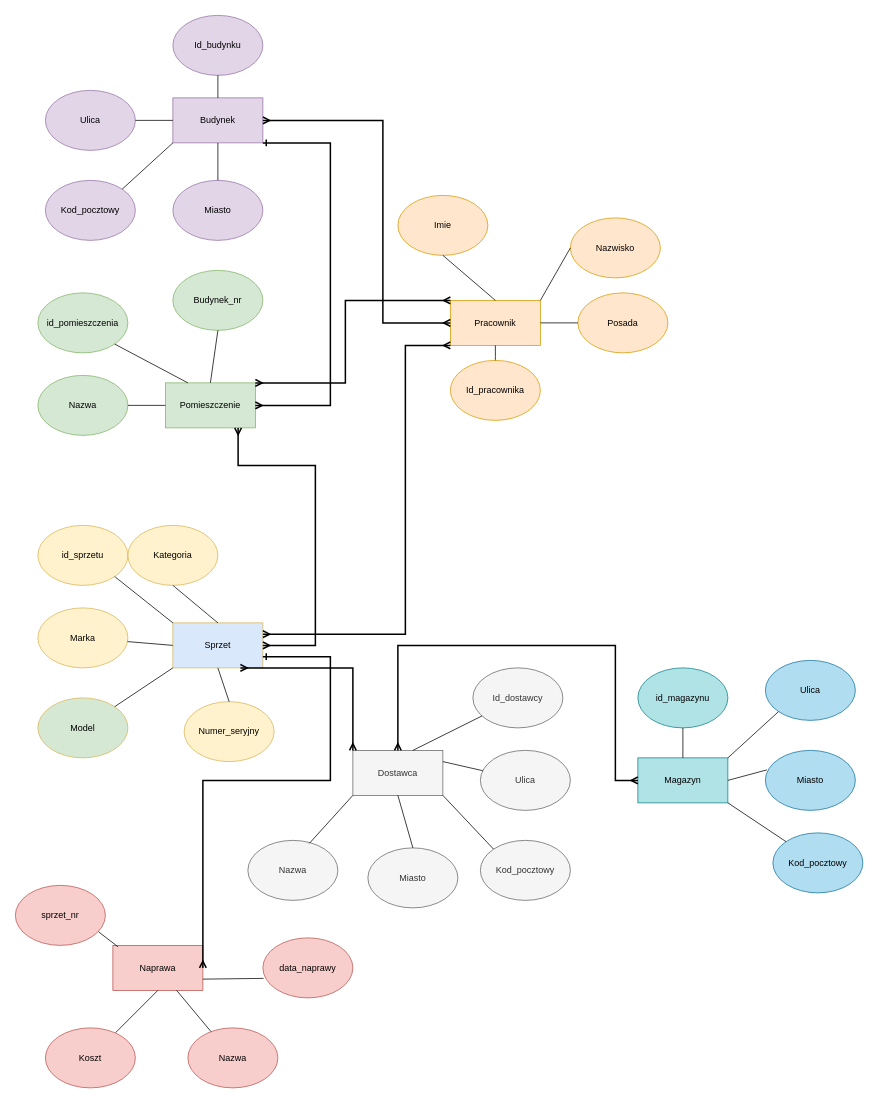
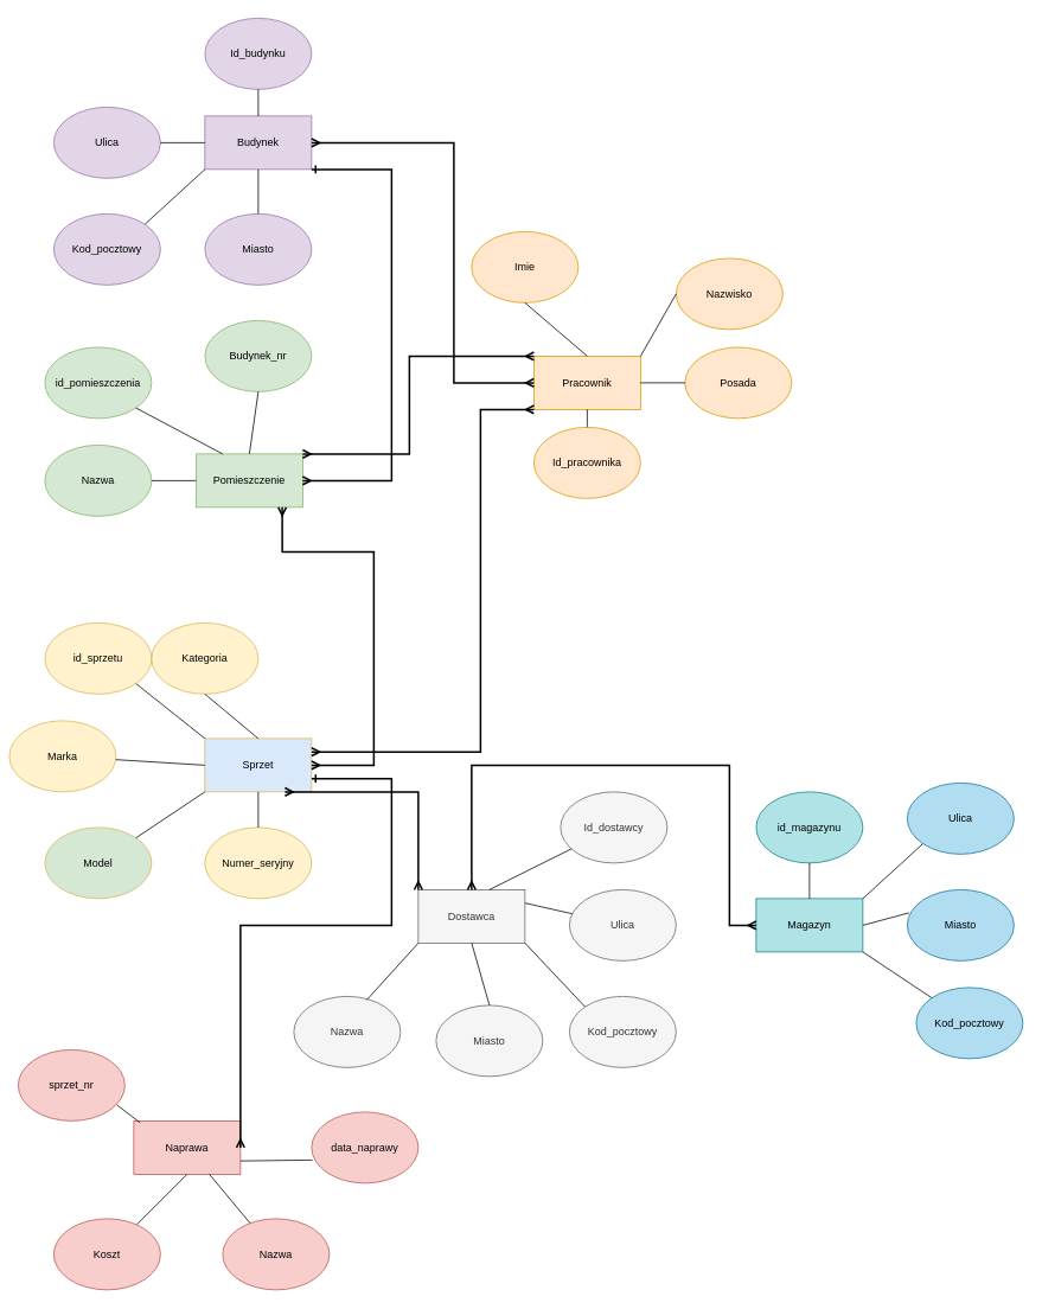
  <mxCell id="0" />
  <mxCell id="1" parent="0" />
  <mxCell id="2" value="Budynek" style="rounded=0;whiteSpace=wrap;html=1;fillColor=#e1d5e7;strokeColor=#9673a6;" parent="1" vertex="1"><mxGeometry x="230" y="130" width="120" height="60" as="geometry" /></mxCell>
  <mxCell id="3" value="Sprzet" style="rounded=0;whiteSpace=wrap;html=1;fillColor=#dae8fc;strokeColor=#d6b656;" parent="1" vertex="1"><mxGeometry x="230" y="830" width="120" height="60" as="geometry" /></mxCell>
  <mxCell id="4" value="Pomieszczenie" style="rounded=0;whiteSpace=wrap;html=1;fillColor=#d5e8d4;strokeColor=#82b366;" parent="1" vertex="1"><mxGeometry x="220" y="510" width="120" height="60" as="geometry" /></mxCell>
  <mxCell id="5" value="Ulica" style="ellipse;whiteSpace=wrap;html=1;fillColor=#e1d5e7;strokeColor=#9673a6;" parent="1" vertex="1"><mxGeometry x="60" y="120" width="120" height="80" as="geometry" /></mxCell>
  <mxCell id="6" value="Kod_pocztowy" style="ellipse;whiteSpace=wrap;html=1;fillColor=#e1d5e7;strokeColor=#9673a6;" parent="1" vertex="1"><mxGeometry x="60" y="240" width="120" height="80" as="geometry" /></mxCell>
  <mxCell id="7" value="Miasto" style="ellipse;whiteSpace=wrap;html=1;fillColor=#e1d5e7;strokeColor=#9673a6;" parent="1" vertex="1"><mxGeometry x="230" y="240" width="120" height="80" as="geometry" /></mxCell>
  <mxCell id="8" value="Nazwa" style="ellipse;whiteSpace=wrap;html=1;fillColor=#d5e8d4;strokeColor=#82b366;" parent="1" vertex="1"><mxGeometry x="50" y="500" width="120" height="80" as="geometry" /></mxCell>
- <mxCell id="9" value="Marka" style="ellipse;whiteSpace=wrap;html=1;fillColor=#fff2cc;strokeColor=#d6b656;" parent="1" vertex="1"><mxGeometry x="50" y="810" width="120" height="80" as="geometry" /></mxCell>
+ <mxCell id="9" value="Marka" style="ellipse;whiteSpace=wrap;html=1;fillColor=#fff2cc;strokeColor=#d6b656;" parent="1" vertex="1"><mxGeometry x="10" y="810" width="120" height="80" as="geometry" /></mxCell>
  <mxCell id="10" value="Pracownik" style="rounded=0;whiteSpace=wrap;html=1;fillColor=#ffe6cc;strokeColor=#d79b00;" parent="1" vertex="1"><mxGeometry x="600" y="400" width="120" height="60" as="geometry" /></mxCell>
  <mxCell id="11" value="Imie" style="ellipse;whiteSpace=wrap;html=1;fillColor=#ffe6cc;strokeColor=#d79b00;" parent="1" vertex="1"><mxGeometry x="530" y="260" width="120" height="80" as="geometry" /></mxCell>
  <mxCell id="12" value="Nazwisko" style="ellipse;whiteSpace=wrap;html=1;fillColor=#ffe6cc;strokeColor=#d79b00;" parent="1" vertex="1"><mxGeometry x="760" y="290" width="120" height="80" as="geometry" /></mxCell>
  <mxCell id="13" value="Posada" style="ellipse;whiteSpace=wrap;html=1;fillColor=#ffe6cc;strokeColor=#d79b00;" parent="1" vertex="1"><mxGeometry x="770" y="390" width="120" height="80" as="geometry" /></mxCell>
  <mxCell id="14" value="Id_budynku" style="ellipse;whiteSpace=wrap;html=1;fillColor=#e1d5e7;strokeColor=#9673a6;" parent="1" vertex="1"><mxGeometry x="230" y="20" width="120" height="80" as="geometry" /></mxCell>
- <mxCell id="15" value="Numer_seryjny" style="ellipse;whiteSpace=wrap;html=1;fillColor=#fff2cc;strokeColor=#d6b656;" parent="1" vertex="1"><mxGeometry x="245" y="935" width="120" height="80" as="geometry" /></mxCell>
+ <mxCell id="15" value="Numer_seryjny" style="ellipse;whiteSpace=wrap;html=1;fillColor=#fff2cc;strokeColor=#d6b656;" parent="1" vertex="1"><mxGeometry x="230" y="930" width="120" height="80" as="geometry" /></mxCell>
  <mxCell id="16" value="" style="endArrow=none;html=1;rounded=0;exitX=0.5;exitY=0;exitDx=0;exitDy=0;entryX=0.5;entryY=1;entryDx=0;entryDy=0;" parent="1" source="10" target="11" edge="1"><mxGeometry width="50" height="50" relative="1" as="geometry"><mxPoint x="620" y="510" as="sourcePoint" /><mxPoint x="670" y="460" as="targetPoint" /></mxGeometry></mxCell>
  <mxCell id="17" value="" style="endArrow=none;html=1;rounded=0;entryX=0;entryY=0.5;entryDx=0;entryDy=0;exitX=1;exitY=0;exitDx=0;exitDy=0;" parent="1" source="10" target="12" edge="1"><mxGeometry width="50" height="50" relative="1" as="geometry"><mxPoint x="710" y="400" as="sourcePoint" /><mxPoint x="760" y="350" as="targetPoint" /></mxGeometry></mxCell>
  <mxCell id="18" value="" style="endArrow=none;html=1;rounded=0;exitX=1;exitY=0.5;exitDx=0;exitDy=0;" parent="1" source="10" target="13" edge="1"><mxGeometry width="50" height="50" relative="1" as="geometry"><mxPoint x="730" y="530" as="sourcePoint" /><mxPoint x="780" y="480" as="targetPoint" /></mxGeometry></mxCell>
  <mxCell id="19" value="" style="endArrow=none;html=1;rounded=0;entryX=0;entryY=0.5;entryDx=0;entryDy=0;" parent="1" source="9" target="3" edge="1"><mxGeometry width="50" height="50" relative="1" as="geometry"><mxPoint x="200" y="850" as="sourcePoint" /><mxPoint x="250" y="800" as="targetPoint" /></mxGeometry></mxCell>
  <mxCell id="20" value="" style="endArrow=none;html=1;rounded=0;exitX=0.5;exitY=0;exitDx=0;exitDy=0;entryX=0.5;entryY=1;entryDx=0;entryDy=0;" parent="1" source="15" target="3" edge="1"><mxGeometry width="50" height="50" relative="1" as="geometry"><mxPoint x="380" y="960" as="sourcePoint" /><mxPoint x="430" y="910" as="targetPoint" /></mxGeometry></mxCell>
  <mxCell id="21" value="" style="endArrow=none;html=1;rounded=0;exitX=1;exitY=0.5;exitDx=0;exitDy=0;entryX=0;entryY=0.5;entryDx=0;entryDy=0;" parent="1" source="8" target="4" edge="1"><mxGeometry width="50" height="50" relative="1" as="geometry"><mxPoint x="190" y="540" as="sourcePoint" /><mxPoint x="220" y="410" as="targetPoint" /></mxGeometry></mxCell>
  <mxCell id="22" value="" style="endArrow=none;html=1;rounded=0;exitX=0.5;exitY=1;exitDx=0;exitDy=0;" parent="1" source="14" target="2" edge="1"><mxGeometry width="50" height="50" relative="1" as="geometry"><mxPoint x="430" y="140" as="sourcePoint" /><mxPoint x="480" y="90" as="targetPoint" /></mxGeometry></mxCell>
  <mxCell id="23" value="" style="endArrow=none;html=1;rounded=0;exitX=0.5;exitY=0;exitDx=0;exitDy=0;" parent="1" source="7" target="2" edge="1"><mxGeometry width="50" height="50" relative="1" as="geometry"><mxPoint x="410" y="270" as="sourcePoint" /><mxPoint x="460" y="220" as="targetPoint" /></mxGeometry></mxCell>
  <mxCell id="24" value="" style="endArrow=none;html=1;rounded=0;exitX=1;exitY=0;exitDx=0;exitDy=0;entryX=0;entryY=1;entryDx=0;entryDy=0;strokeWidth=1;" parent="1" source="6" target="2" edge="1"><mxGeometry width="50" height="50" relative="1" as="geometry"><mxPoint x="450" y="210" as="sourcePoint" /><mxPoint x="500" y="160" as="targetPoint" /></mxGeometry></mxCell>
  <mxCell id="25" value="" style="endArrow=none;html=1;rounded=0;exitX=1;exitY=0.5;exitDx=0;exitDy=0;strokeWidth=1;" parent="1" source="5" target="2" edge="1"><mxGeometry width="50" height="50" relative="1" as="geometry"><mxPoint x="150" y="90" as="sourcePoint" /><mxPoint x="200" y="40" as="targetPoint" /></mxGeometry></mxCell>
  <mxCell id="26" value="" style="endArrow=ERmany;html=1;strokeWidth=2;rounded=0;startArrow=ERmany;startFill=0;endFill=0;exitX=1;exitY=0.5;exitDx=0;exitDy=0;entryX=0;entryY=0.5;entryDx=0;entryDy=0;" parent="1" source="2" target="10" edge="1"><mxGeometry width="50" height="50" relative="1" as="geometry"><mxPoint x="520" y="220" as="sourcePoint" /><mxPoint x="570" y="170" as="targetPoint" /><Array as="points"><mxPoint x="510" y="160" /><mxPoint x="510" y="430" /></Array></mxGeometry></mxCell>
  <mxCell id="27" value="" style="endArrow=ERone;html=1;rounded=0;startArrow=ERmany;startFill=0;entryX=1;entryY=1;entryDx=0;entryDy=0;endFill=0;strokeWidth=2;exitX=1;exitY=0.5;exitDx=0;exitDy=0;" parent="1" source="4" target="2" edge="1"><mxGeometry width="50" height="50" relative="1" as="geometry"><mxPoint x="390" y="550" as="sourcePoint" /><mxPoint x="360" y="190" as="targetPoint" /><Array as="points"><mxPoint x="440" y="540" /><mxPoint x="440" y="190" /></Array></mxGeometry></mxCell>
  <mxCell id="28" value="" style="endArrow=ERmany;html=1;rounded=0;exitX=1;exitY=0.5;exitDx=0;exitDy=0;entryX=0.808;entryY=1;entryDx=0;entryDy=0;entryPerimeter=0;strokeWidth=2;startArrow=ERmany;startFill=0;endFill=0;" parent="1" source="3" target="4" edge="1"><mxGeometry width="50" height="50" relative="1" as="geometry"><mxPoint x="380" y="830" as="sourcePoint" /><mxPoint x="420" y="580" as="targetPoint" /><Array as="points"><mxPoint x="420" y="860" /><mxPoint x="420" y="620" /><mxPoint x="317" y="620" /></Array></mxGeometry></mxCell>
  <mxCell id="29" value="Model" style="ellipse;whiteSpace=wrap;html=1;fillColor=#d5e8d4;strokeColor=#d6b656;" parent="1" vertex="1"><mxGeometry x="50" y="930" width="120" height="80" as="geometry" /></mxCell>
  <mxCell id="30" value="" style="endArrow=none;html=1;rounded=0;entryX=0;entryY=1;entryDx=0;entryDy=0;exitX=1;exitY=0;exitDx=0;exitDy=0;" parent="1" source="29" target="3" edge="1"><mxGeometry width="50" height="50" relative="1" as="geometry"><mxPoint x="190" y="950" as="sourcePoint" /><mxPoint x="240" y="900" as="targetPoint" /></mxGeometry></mxCell>
  <mxCell id="31" value="Dostawca" style="rounded=0;whiteSpace=wrap;html=1;fillColor=#f5f5f5;fontColor=#333333;strokeColor=#666666;" parent="1" vertex="1"><mxGeometry x="470" y="1000" width="120" height="60" as="geometry" /></mxCell>
  <mxCell id="32" value="Nazwa" style="ellipse;whiteSpace=wrap;html=1;fillColor=#f5f5f5;fontColor=#333333;strokeColor=#666666;" parent="1" vertex="1"><mxGeometry x="330" y="1120" width="120" height="80" as="geometry" /></mxCell>
  <mxCell id="33" value="Miasto" style="ellipse;whiteSpace=wrap;html=1;fillColor=#f5f5f5;fontColor=#333333;strokeColor=#666666;" parent="1" vertex="1"><mxGeometry x="490" y="1130" width="120" height="80" as="geometry" /></mxCell>
  <mxCell id="34" value="Ulica" style="ellipse;whiteSpace=wrap;html=1;fillColor=#f5f5f5;fontColor=#333333;strokeColor=#666666;" parent="1" vertex="1"><mxGeometry x="640" y="1000" width="120" height="80" as="geometry" /></mxCell>
  <mxCell id="35" value="Kod_pocztowy" style="ellipse;whiteSpace=wrap;html=1;fillColor=#f5f5f5;fontColor=#333333;strokeColor=#666666;" parent="1" vertex="1"><mxGeometry x="640" y="1120" width="120" height="80" as="geometry" /></mxCell>
  <mxCell id="36" value="Id_dostawcy" style="ellipse;whiteSpace=wrap;html=1;fillColor=#f5f5f5;fontColor=#333333;strokeColor=#666666;" parent="1" vertex="1"><mxGeometry x="630" y="890" width="120" height="80" as="geometry" /></mxCell>
  <mxCell id="37" value="id_pomieszczenia" style="ellipse;whiteSpace=wrap;html=1;fillColor=#d5e8d4;strokeColor=#82b366;" parent="1" vertex="1"><mxGeometry x="50" y="390" width="120" height="80" as="geometry" /></mxCell>
  <mxCell id="38" value="" style="endArrow=none;html=1;rounded=0;exitX=1;exitY=1;exitDx=0;exitDy=0;entryX=0.25;entryY=0;entryDx=0;entryDy=0;" parent="1" source="37" target="4" edge="1"><mxGeometry width="50" height="50" relative="1" as="geometry"><mxPoint x="220" y="430" as="sourcePoint" /><mxPoint x="270" y="380" as="targetPoint" /></mxGeometry></mxCell>
  <mxCell id="39" value="" style="endArrow=none;html=1;rounded=0;exitX=0.683;exitY=0.05;exitDx=0;exitDy=0;exitPerimeter=0;entryX=0;entryY=1;entryDx=0;entryDy=0;" parent="1" source="32" target="31" edge="1"><mxGeometry width="50" height="50" relative="1" as="geometry"><mxPoint x="430" y="1110" as="sourcePoint" /><mxPoint x="480" y="1060" as="targetPoint" /></mxGeometry></mxCell>
  <mxCell id="40" value="" style="endArrow=none;html=1;rounded=0;exitX=0.5;exitY=0;exitDx=0;exitDy=0;entryX=0.5;entryY=1;entryDx=0;entryDy=0;" parent="1" source="33" target="31" edge="1"><mxGeometry width="50" height="50" relative="1" as="geometry"><mxPoint x="540" y="1130" as="sourcePoint" /><mxPoint x="590" y="1080" as="targetPoint" /></mxGeometry></mxCell>
  <mxCell id="41" value="" style="endArrow=none;html=1;rounded=0;exitX=0;exitY=0;exitDx=0;exitDy=0;entryX=1;entryY=1;entryDx=0;entryDy=0;" parent="1" source="35" target="31" edge="1"><mxGeometry width="50" height="50" relative="1" as="geometry"><mxPoint x="610" y="1130" as="sourcePoint" /><mxPoint x="660" y="1080" as="targetPoint" /></mxGeometry></mxCell>
  <mxCell id="42" value="" style="endArrow=none;html=1;rounded=0;entryX=1;entryY=0.25;entryDx=0;entryDy=0;" parent="1" source="34" target="31" edge="1"><mxGeometry width="50" height="50" relative="1" as="geometry"><mxPoint x="600" y="1030" as="sourcePoint" /><mxPoint x="650" y="980" as="targetPoint" /></mxGeometry></mxCell>
  <mxCell id="43" value="" style="endArrow=none;html=1;rounded=0;exitX=0.667;exitY=0;exitDx=0;exitDy=0;exitPerimeter=0;" parent="1" source="31" target="36" edge="1"><mxGeometry width="50" height="50" relative="1" as="geometry"><mxPoint x="570" y="970" as="sourcePoint" /><mxPoint x="620" y="920" as="targetPoint" /></mxGeometry></mxCell>
  <mxCell id="44" value="" style="endArrow=ERmany;html=1;rounded=0;exitX=0.75;exitY=1;exitDx=0;exitDy=0;entryX=0;entryY=0;entryDx=0;entryDy=0;strokeWidth=2;startArrow=ERmany;startFill=0;endFill=0;" parent="1" source="3" target="31" edge="1"><mxGeometry width="50" height="50" relative="1" as="geometry"><mxPoint x="450" y="980" as="sourcePoint" /><mxPoint x="500" y="930" as="targetPoint" /><Array as="points"><mxPoint x="470" y="890" /></Array></mxGeometry></mxCell>
  <mxCell id="45" value="Naprawa" style="rounded=0;whiteSpace=wrap;html=1;fillColor=#f8cecc;strokeColor=#b85450;" parent="1" vertex="1"><mxGeometry x="150" y="1260" width="120" height="60" as="geometry" /></mxCell>
  <mxCell id="46" value="" style="endArrow=ERone;html=1;rounded=0;exitX=1;exitY=0.5;exitDx=0;exitDy=0;entryX=1;entryY=0.75;entryDx=0;entryDy=0;strokeWidth=2;startArrow=ERmany;startFill=0;endFill=0;" parent="1" source="45" target="3" edge="1"><mxGeometry width="50" height="50" relative="1" as="geometry"><mxPoint x="230" y="1120" as="sourcePoint" /><mxPoint x="400" y="1100" as="targetPoint" /><Array as="points"><mxPoint x="270" y="1120" /><mxPoint x="270" y="1040" /><mxPoint x="440" y="1040" /><mxPoint x="440" y="875" /></Array></mxGeometry></mxCell>
  <mxCell id="47" value="Nazwa" style="ellipse;whiteSpace=wrap;html=1;fillColor=#f8cecc;strokeColor=#b85450;" parent="1" vertex="1"><mxGeometry x="250" y="1370" width="120" height="80" as="geometry" /></mxCell>
  <mxCell id="48" value="" style="endArrow=none;html=1;rounded=0;entryX=0.5;entryY=1;entryDx=0;entryDy=0;" parent="1" source="66" target="45" edge="1"><mxGeometry width="50" height="50" relative="1" as="geometry"><mxPoint x="290" y="1390" as="sourcePoint" /><mxPoint x="340" y="1340" as="targetPoint" /></mxGeometry></mxCell>
  <mxCell id="49" value="Magazyn" style="rounded=0;whiteSpace=wrap;html=1;fillColor=#b0e3e6;strokeColor=#0e8088;" parent="1" vertex="1"><mxGeometry x="850" y="1010" width="120" height="60" as="geometry" /></mxCell>
  <mxCell id="50" value="id_magazynu" style="ellipse;whiteSpace=wrap;html=1;fillColor=#b0e3e6;strokeColor=#0e8088;" parent="1" vertex="1"><mxGeometry x="850" y="890" width="120" height="80" as="geometry" /></mxCell>
  <mxCell id="51" value="Miasto" style="ellipse;whiteSpace=wrap;html=1;fillColor=#b1ddf0;strokeColor=#10739e;" parent="1" vertex="1"><mxGeometry x="1020" y="1000" width="120" height="80" as="geometry" /></mxCell>
  <mxCell id="52" value="Ulica" style="ellipse;whiteSpace=wrap;html=1;fillColor=#b1ddf0;strokeColor=#10739e;" parent="1" vertex="1"><mxGeometry x="1020" y="880" width="120" height="80" as="geometry" /></mxCell>
  <mxCell id="53" value="Kod_pocztowy" style="ellipse;whiteSpace=wrap;html=1;fillColor=#b1ddf0;strokeColor=#10739e;" parent="1" vertex="1"><mxGeometry x="1030" y="1110" width="120" height="80" as="geometry" /></mxCell>
  <mxCell id="54" value="" style="endArrow=none;html=1;rounded=0;exitX=0.5;exitY=0;exitDx=0;exitDy=0;entryX=0.5;entryY=1;entryDx=0;entryDy=0;" parent="1" source="49" target="50" edge="1"><mxGeometry width="50" height="50" relative="1" as="geometry"><mxPoint x="960" y="860" as="sourcePoint" /><mxPoint x="1010" y="810" as="targetPoint" /></mxGeometry></mxCell>
  <mxCell id="55" value="" style="endArrow=none;html=1;rounded=0;exitX=1;exitY=0;exitDx=0;exitDy=0;entryX=0;entryY=1;entryDx=0;entryDy=0;" parent="1" source="49" target="52" edge="1"><mxGeometry width="50" height="50" relative="1" as="geometry"><mxPoint x="1040" y="820" as="sourcePoint" /><mxPoint x="1090" y="770" as="targetPoint" /></mxGeometry></mxCell>
  <mxCell id="56" value="" style="endArrow=none;html=1;rounded=0;exitX=0;exitY=0;exitDx=0;exitDy=0;entryX=1;entryY=1;entryDx=0;entryDy=0;" parent="1" source="53" target="49" edge="1"><mxGeometry width="50" height="50" relative="1" as="geometry"><mxPoint x="1120" y="800" as="sourcePoint" /><mxPoint x="1170" y="750" as="targetPoint" /></mxGeometry></mxCell>
  <mxCell id="57" value="" style="endArrow=none;html=1;rounded=0;exitX=0.017;exitY=0.325;exitDx=0;exitDy=0;exitPerimeter=0;entryX=1;entryY=0.5;entryDx=0;entryDy=0;" parent="1" source="51" target="49" edge="1"><mxGeometry width="50" height="50" relative="1" as="geometry"><mxPoint x="1020" y="770" as="sourcePoint" /><mxPoint x="1070" y="720" as="targetPoint" /></mxGeometry></mxCell>
  <mxCell id="58" value="" style="endArrow=ERmany;html=1;rounded=0;exitX=0.5;exitY=0;exitDx=0;exitDy=0;entryX=0;entryY=0.5;entryDx=0;entryDy=0;strokeWidth=2;startArrow=ERmany;startFill=0;endFill=0;" parent="1" source="31" target="49" edge="1"><mxGeometry width="50" height="50" relative="1" as="geometry"><mxPoint x="640" y="860" as="sourcePoint" /><mxPoint x="820" y="860" as="targetPoint" /><Array as="points"><mxPoint x="530" y="860" /><mxPoint x="820" y="860" /><mxPoint x="820" y="1040" /></Array></mxGeometry></mxCell>
  <mxCell id="59" value="Id_pracownika" style="ellipse;whiteSpace=wrap;html=1;fillColor=#ffe6cc;strokeColor=#d79b00;" parent="1" vertex="1"><mxGeometry x="600" y="480" width="120" height="80" as="geometry" /></mxCell>
  <mxCell id="60" value="" style="endArrow=none;html=1;rounded=0;fontSize=12;startSize=8;endSize=8;curved=1;exitX=0.5;exitY=0;exitDx=0;exitDy=0;entryX=0.5;entryY=1;entryDx=0;entryDy=0;" parent="1" source="59" target="10" edge="1"><mxGeometry width="50" height="50" relative="1" as="geometry"><mxPoint x="950" y="440" as="sourcePoint" /><mxPoint x="1000" y="390" as="targetPoint" /></mxGeometry></mxCell>
  <mxCell id="61" value="id_sprzetu" style="ellipse;whiteSpace=wrap;html=1;fillColor=#fff2cc;strokeColor=#d6b656;" parent="1" vertex="1"><mxGeometry x="50" y="700" width="120" height="80" as="geometry" /></mxCell>
  <mxCell id="62" value="" style="endArrow=none;html=1;rounded=0;fontSize=12;startSize=8;endSize=8;curved=1;exitX=1;exitY=1;exitDx=0;exitDy=0;entryX=0;entryY=0;entryDx=0;entryDy=0;strokeWidth=1;" parent="1" source="61" target="3" edge="1"><mxGeometry width="50" height="50" relative="1" as="geometry"><mxPoint x="170" y="720" as="sourcePoint" /><mxPoint x="220" y="670" as="targetPoint" /></mxGeometry></mxCell>
  <mxCell id="63" value="" style="endArrow=ERmany;html=1;rounded=0;exitX=1;exitY=0;exitDx=0;exitDy=0;startArrow=ERmany;startFill=0;endFill=0;strokeWidth=2;entryX=0;entryY=0;entryDx=0;entryDy=0;" parent="1" source="4" target="10" edge="1"><mxGeometry width="50" height="50" relative="1" as="geometry"><mxPoint x="290" y="520" as="sourcePoint" /><mxPoint x="590" y="150" as="targetPoint" /><Array as="points"><mxPoint x="460" y="510" /><mxPoint x="460" y="400" /></Array></mxGeometry></mxCell>
  <mxCell id="64" value="Kategoria" style="ellipse;whiteSpace=wrap;html=1;fillColor=#fff2cc;strokeColor=#d6b656;" parent="1" vertex="1"><mxGeometry x="170" y="700" width="120" height="80" as="geometry" /></mxCell>
  <mxCell id="65" value="" style="endArrow=none;html=1;rounded=0;fontSize=12;startSize=8;endSize=8;curved=1;exitX=0.5;exitY=1;exitDx=0;exitDy=0;entryX=0.5;entryY=0;entryDx=0;entryDy=0;strokeWidth=1;" parent="1" source="64" target="3" edge="1"><mxGeometry width="50" height="50" relative="1" as="geometry"><mxPoint x="172" y="788" as="sourcePoint" /><mxPoint x="240" y="840" as="targetPoint" /></mxGeometry></mxCell>
  <mxCell id="66" value="Koszt" style="ellipse;whiteSpace=wrap;html=1;fillColor=#f8cecc;strokeColor=#b85450;" parent="1" vertex="1"><mxGeometry x="60" y="1370" width="120" height="80" as="geometry" /></mxCell>
  <mxCell id="67" value="" style="endArrow=none;html=1;rounded=0;" parent="1" source="47" target="45" edge="1"><mxGeometry width="50" height="50" relative="1" as="geometry"><mxPoint x="163" y="1387" as="sourcePoint" /><mxPoint x="220" y="1330" as="targetPoint" /></mxGeometry></mxCell>
  <mxCell id="68" value="data_naprawy" style="ellipse;whiteSpace=wrap;html=1;fillColor=#f8cecc;strokeColor=#b85450;" parent="1" vertex="1"><mxGeometry x="350" y="1250" width="120" height="80" as="geometry" /></mxCell>
  <mxCell id="69" value="" style="endArrow=none;html=1;rounded=0;entryX=1;entryY=0.75;entryDx=0;entryDy=0;exitX=0.008;exitY=0.675;exitDx=0;exitDy=0;exitPerimeter=0;" parent="1" source="68" target="45" edge="1"><mxGeometry width="50" height="50" relative="1" as="geometry"><mxPoint x="291" y="1385" as="sourcePoint" /><mxPoint x="245" y="1330" as="targetPoint" /></mxGeometry></mxCell>
  <mxCell id="70" style="edgeStyle=none;curved=1;rounded=0;orthogonalLoop=1;jettySize=auto;html=1;entryX=1;entryY=0.5;entryDx=0;entryDy=0;fontSize=12;startSize=8;endSize=8;" parent="1" source="4" target="4" edge="1"><mxGeometry relative="1" as="geometry" /></mxCell>
  <mxCell id="71" value="" style="endArrow=ERmany;html=1;rounded=0;entryX=0;entryY=1;entryDx=0;entryDy=0;strokeWidth=2;startArrow=ERmany;startFill=0;endFill=0;exitX=1;exitY=0.25;exitDx=0;exitDy=0;" parent="1" source="3" target="10" edge="1"><mxGeometry width="50" height="50" relative="1" as="geometry"><mxPoint x="350" y="845" as="sourcePoint" /><mxPoint x="540" y="670" as="targetPoint" /><Array as="points"><mxPoint x="540" y="845" /><mxPoint x="540" y="460" /></Array></mxGeometry></mxCell>
  <mxCell id="72" value="sprzet_nr" style="ellipse;whiteSpace=wrap;html=1;fillColor=#f8cecc;strokeColor=#b85450;" parent="1" vertex="1"><mxGeometry y="1180" width="120" height="80" as="geometry" x="20" /></mxCell>
  <mxCell id="73" value="" style="endArrow=none;html=1;rounded=0;exitX=0.058;exitY=0.033;exitDx=0;exitDy=0;entryX=0.925;entryY=0.775;entryDx=0;entryDy=0;entryPerimeter=0;exitPerimeter=0;" parent="1" source="45" target="72" edge="1"><mxGeometry width="50" height="50" relative="1" as="geometry"><mxPoint x="220" y="1270" as="sourcePoint" /><mxPoint x="194" y="1189" as="targetPoint" /></mxGeometry></mxCell>
  <mxCell id="74" value="Budynek_nr" style="ellipse;whiteSpace=wrap;html=1;fillColor=#d5e8d4;strokeColor=#82b366;" vertex="1" parent="1"><mxGeometry x="230" y="360" width="120" height="80" as="geometry" /></mxCell>
  <mxCell id="75" value="" style="endArrow=none;html=1;rounded=0;exitX=0.5;exitY=1;exitDx=0;exitDy=0;entryX=0.5;entryY=0;entryDx=0;entryDy=0;" edge="1" parent="1" source="74" target="4"><mxGeometry width="50" height="50" relative="1" as="geometry"><mxPoint x="380" y="460" as="sourcePoint" /><mxPoint x="430" y="410" as="targetPoint" /></mxGeometry></mxCell>
